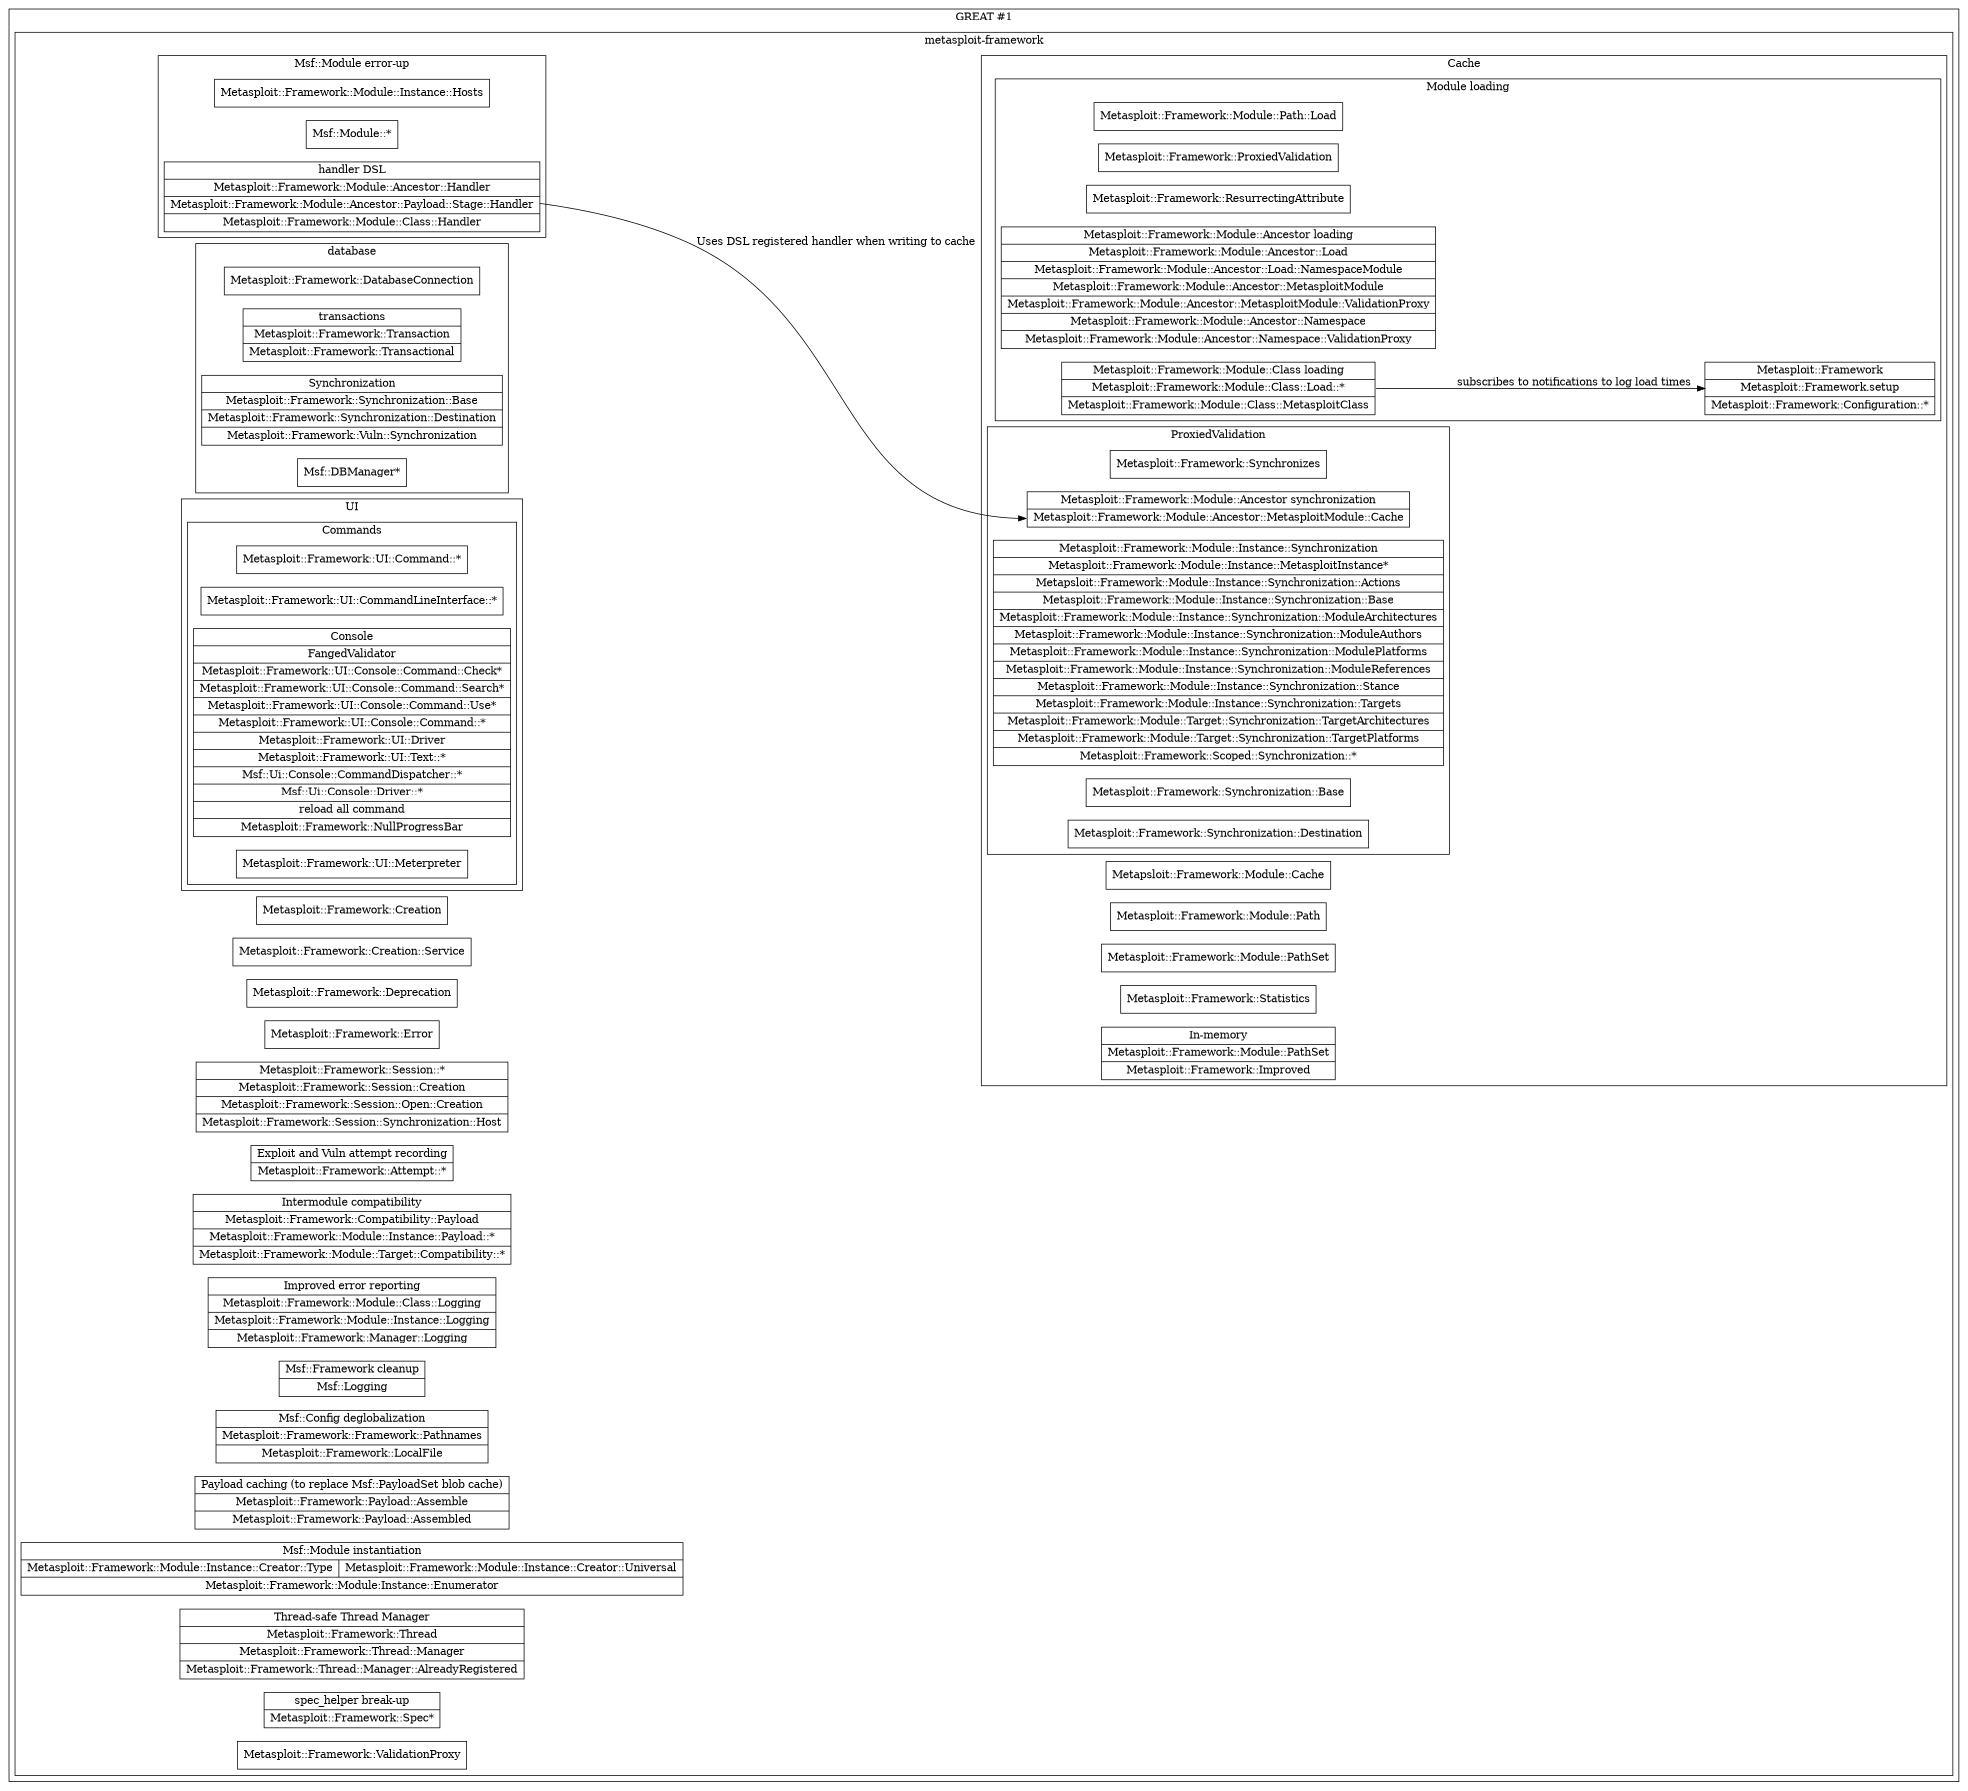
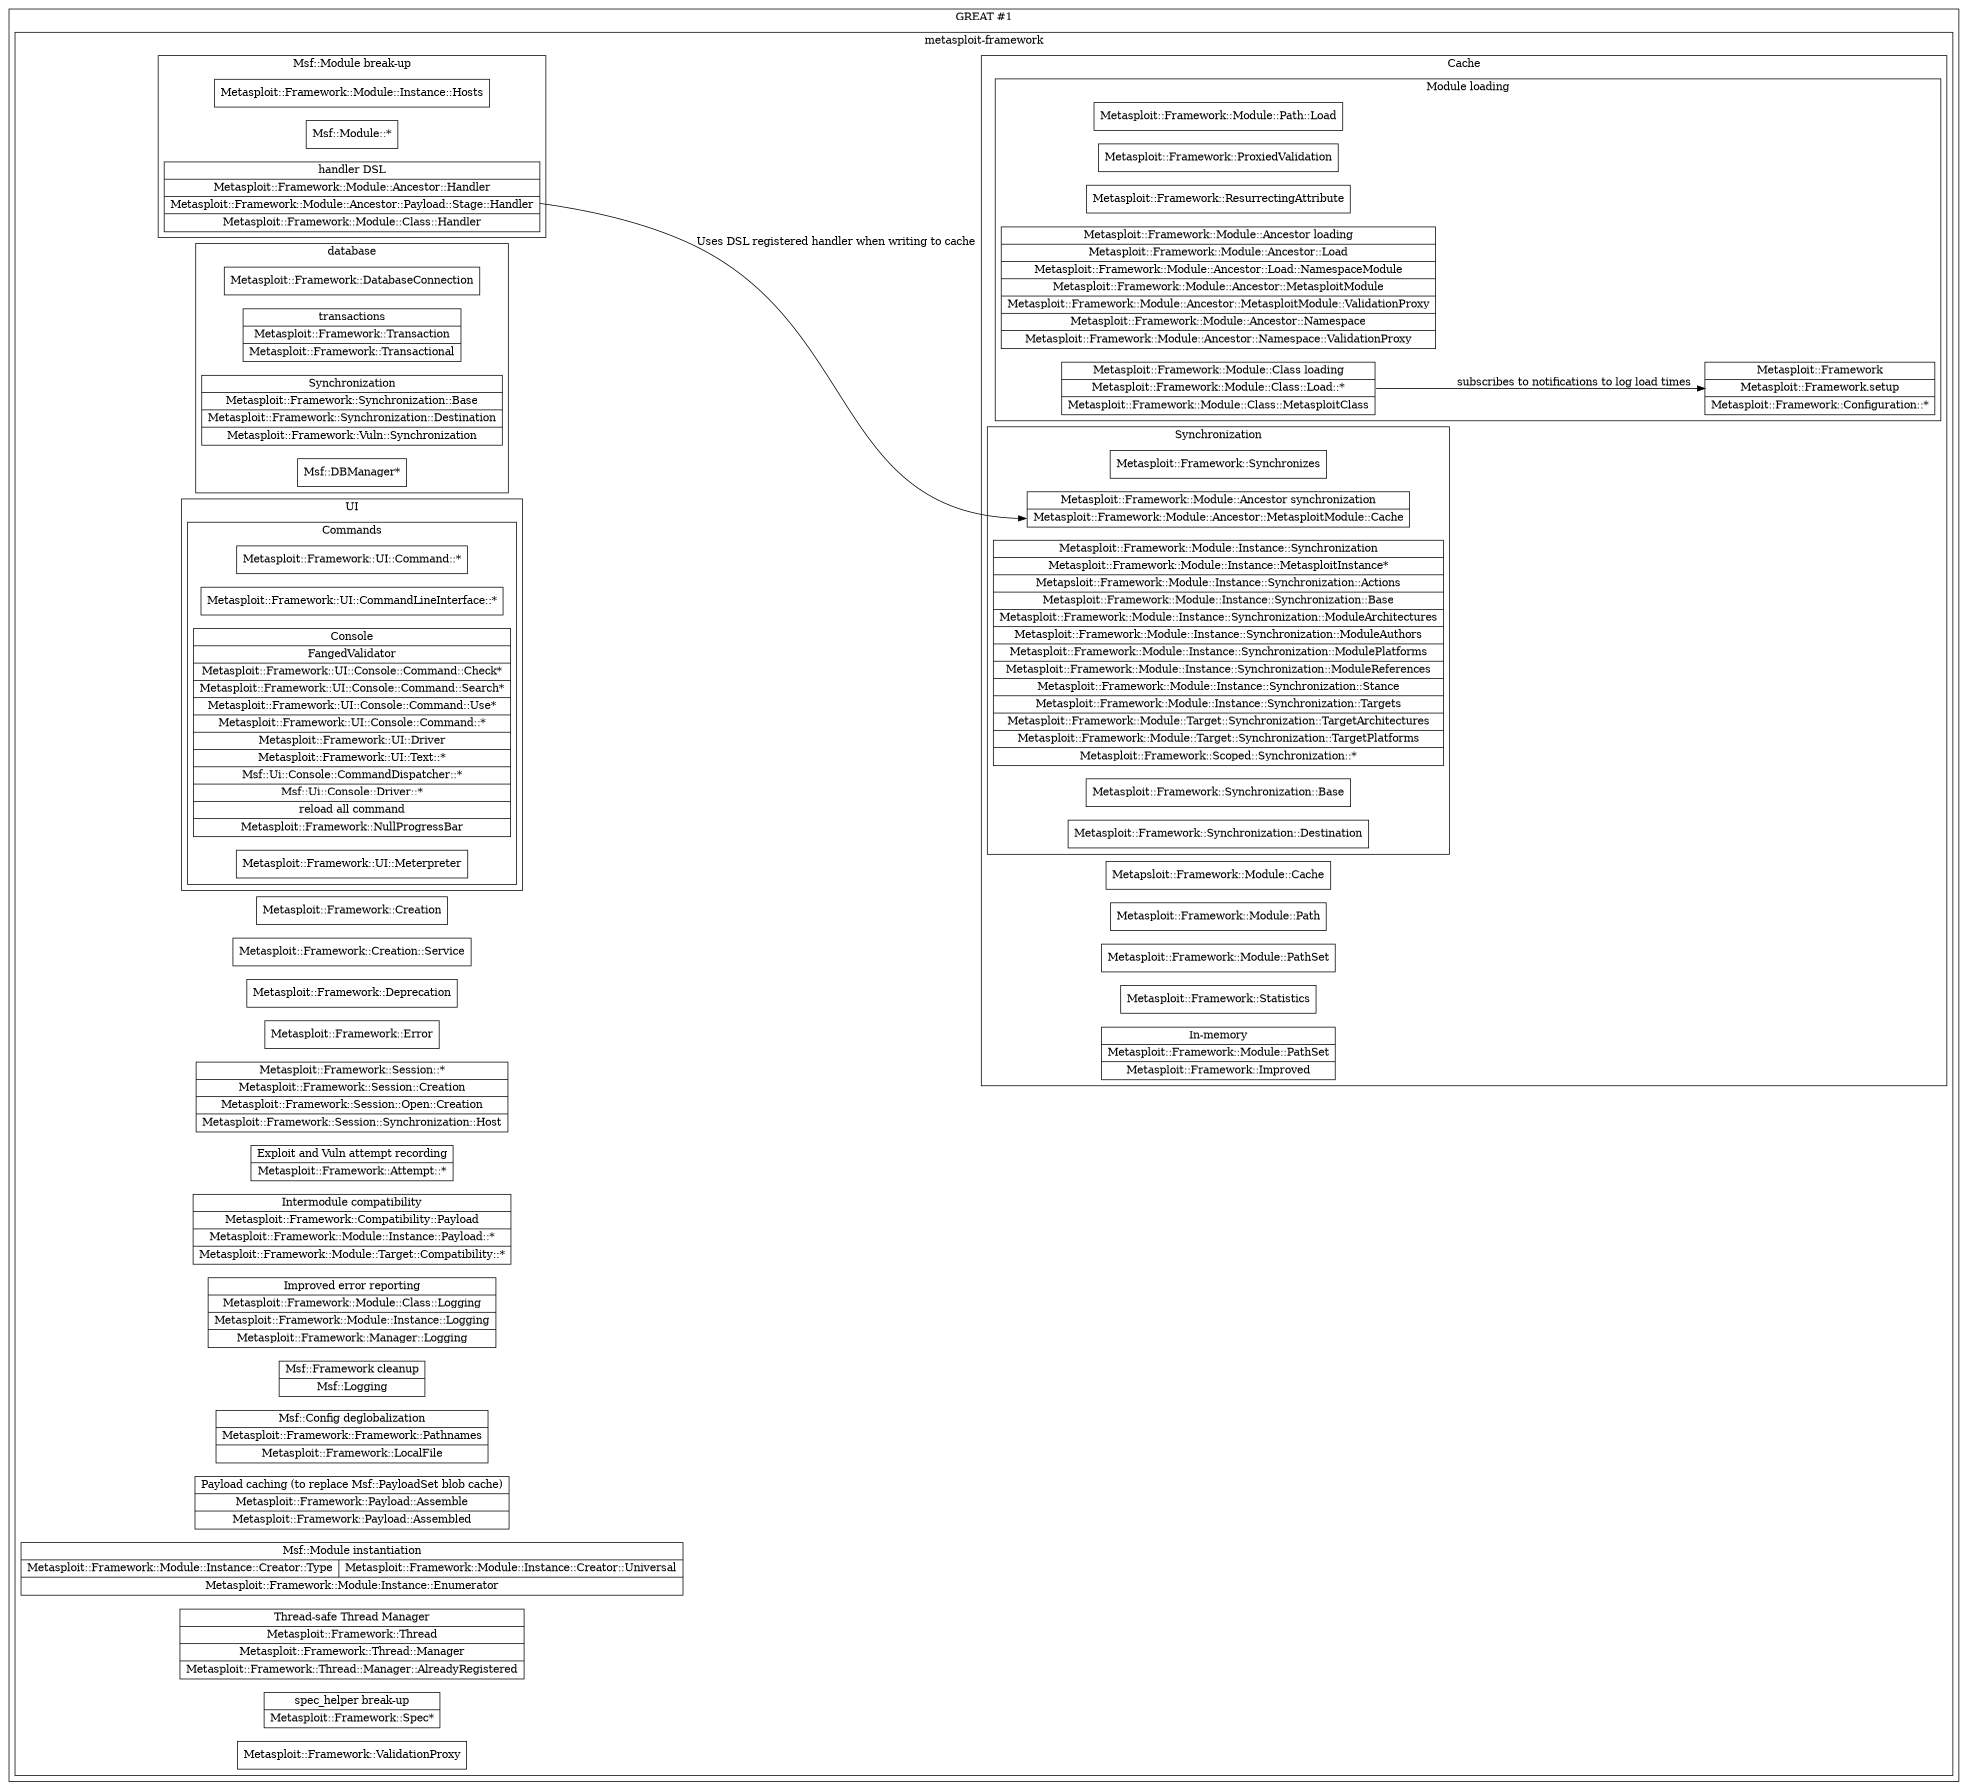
  digraph {
    concentrate=true
    rankdir=LR
    node [shape=record]
    "Metasploit::Framework::Module::Instance::Hosts"
    "Msf::Module::*"
    n3 [label="handler DSL | Metasploit::Framework::Module::Ancestor::Handler | Metasploit::Framework::Module::Ancestor::Payload::Stage::Handler | Metasploit::Framework::Module::Class::Handler"]
    "Metasploit::Framework::DatabaseConnection"
    n5 [label="transactions | Metasploit::Framework::Transaction | Metasploit::Framework::Transactional"]
    n6 [label="Synchronization | <base> Metasploit::Framework::Synchronization::Base | <destination> Metasploit::Framework::Synchronization::Destination | <vuln> Metasploit::Framework::Vuln::Synchronization"]
    n7 [label="Msf::DBManager*"]
    "Metasploit::Framework::UI::Command::*"
    "Metasploit::Framework::UI::CommandLineInterface::*"
    n10 [label="<title> Console | FangedValidator | Metasploit::Framework::UI::Console::Command::Check* | Metasploit::Framework::UI::Console::Command::Search* | Metasploit::Framework::UI::Console::Command::Use* | Metasploit::Framework::UI::Console::Command::* | Metasploit::Framework::UI::Driver | Metasploit::Framework::UI::Text::* | Msf::Ui::Console::CommandDispatcher::* | Msf::Ui::Console::Driver::* | reload all command | Metasploit::Framework::NullProgressBar"]
    "Metasploit::Framework::UI::Meterpreter"
    n12 [label="<title> Metasploit::Framework | <setup> Metasploit::Framework.setup | <configuration> Metasploit::Framework::Configuration::*"]
    "Metasploit::Framework::Module::Path::Load"
    "Metasploit::Framework::ProxiedValidation"
    "Metasploit::Framework::ResurrectingAttribute"
    n16 [label="<title> Metasploit::Framework::Module::Ancestor loading | <module_ancestor_load> Metasploit::Framework::Module::Ancestor::Load | Metasploit::Framework::Module::Ancestor::Load::NamespaceModule | Metasploit::Framework::Module::Ancestor::MetasploitModule | <module_ancestor_metasploit_module_validation_proxy> Metasploit::Framework::Module::Ancestor::MetasploitModule::ValidationProxy | Metasploit::Framework::Module::Ancestor::Namespace | <module_ancestor_namespace_validation_proxy> Metasploit::Framework::Module::Ancestor::Namespace::ValidationProxy"]
    n17 [label="<title> Metasploit::Framework::Module::Class loading | <module_class_load> Metasploit::Framework::Module::Class::Load::* | Metasploit::Framework::Module::Class::MetasploitClass"]
    "Metasploit::Framework::Synchronizes"
    n19 [label="Metasploit::Framework::Module::Ancestor synchronization | <metasploit_module_cache> Metasploit::Framework::Module::Ancestor::MetasploitModule::Cache"]
    n20 [label="Metasploit::Framework::Module::Instance::Synchronization | Metasploit::Framework::Module::Instance::MetasploitInstance* | <actions> Metapsloit::Framework::Module::Instance::Synchronization::Actions | <base> Metasploit::Framework::Module::Instance::Synchronization::Base | <module_architectures> Metasploit::Framework::Module::Instance::Synchronization::ModuleArchitectures | <module_authors> Metasploit::Framework::Module::Instance::Synchronization::ModuleAuthors | <module_platforms> Metasploit::Framework::Module::Instance::Synchronization::ModulePlatforms | <module_references> Metasploit::Framework::Module::Instance::Synchronization::ModuleReferences | <stance> Metasploit::Framework::Module::Instance::Synchronization::Stance | <targets> Metasploit::Framework::Module::Instance::Synchronization::Targets | <target_architectures> Metasploit::Framework::Module::Target::Synchronization::TargetArchitectures | <target_platforms> Metasploit::Framework::Module::Target::Synchronization::TargetPlatforms | Metasploit::Framework::Scoped::Synchronization::*"]
    "Metasploit::Framework::Synchronization::Base"
    "Metasploit::Framework::Synchronization::Destination"
    "Metapsloit::Framework::Module::Cache"
    "Metasploit::Framework::Module::Path"
    "Metasploit::Framework::Module::PathSet"
    "Metasploit::Framework::Statistics"
    n27 [label="In-memory | Metasploit::Framework::Module::PathSet | <platform> Metasploit::Framework::Improved"]
    "Metasploit::Framework::Creation"
    "Metasploit::Framework::Creation::Service"
    "Metasploit::Framework::Deprecation"
    "Metasploit::Framework::Error"
    n32 [label="Metasploit::Framework::Session::* | <creation> Metasploit::Framework::Session::Creation | <open_creation> Metasploit::Framework::Session::Open::Creation | <synchronization_host> Metasploit::Framework::Session::Synchronization::Host"]
    n33 [label="<title> Exploit and Vuln attempt recording | <attempt> Metasploit::Framework::Attempt::* "]
    n34 [label="<title> Intermodule compatibility | <compatibility_payload> Metasploit::Framework::Compatibility::Payload | <module_instance_payload> Metasploit::Framework::Module::Instance::Payload::* | <module_target_compatibility_payload> Metasploit::Framework::Module::Target::Compatibility::* "]
    n35 [label="Improved error reporting | Metasploit::Framework::Module::Class::Logging | Metasploit::Framework::Module::Instance::Logging | Metasploit::Framework::Manager::Logging"]
    n36 [label="Msf::Framework cleanup | Msf::Logging"]
    n37 [label="<title> Msf::Config deglobalization | <framework_pathnames> Metasploit::Framework::Framework::Pathnames | <local_file> Metasploit::Framework::LocalFile"]
    n38 [label="<title> Payload caching (to replace Msf::PayloadSet blob cache) | <payload_assemble> Metasploit::Framework::Payload::Assemble | <payload_assembled> Metasploit::Framework::Payload::Assembled"]
    n39 [label="<title> Msf::Module instantiation | { <module_instance_creator_type> Metasploit::Framework::Module::Instance::Creator::Type |   <module_instance_creator_universal> Metasploit::Framework::Module::Instance::Creator::Universal } | <module_instance_enumerator> Metasploit::Framework::Module:Instance::Enumerator"]
    n40 [label="<title> Thread-safe Thread Manager | <thread> Metasploit::Framework::Thread | <thread_manager> Metasploit::Framework::Thread::Manager | Metasploit::Framework::Thread::Manager::AlreadyRegistered"]
    n41 [label="spec_helper break-up | Metasploit::Framework::Spec*"]
    "Metasploit::Framework::ValidationProxy"
    subgraph cluster_1 {
      label="GREAT #1"
      subgraph cluster_2 {
        label="metasploit-framework"
        "Metasploit::Framework::Creation"
        "Metasploit::Framework::Creation::Service"
        "Metasploit::Framework::Deprecation"
        "Metasploit::Framework::Error"
        n32
        n33
        n34
        n35
        n36
        n37
        n38
        n39
        n40
        n41
        "Metasploit::Framework::ValidationProxy"
        subgraph cluster_3 {
-         label="Msf::Module error-up"
+         label="Msf::Module break-up"
          "Metasploit::Framework::Module::Instance::Hosts"
          "Msf::Module::*"
          n3
        }
        subgraph cluster_4 {
          label=database
          "Metasploit::Framework::DatabaseConnection"
          n5
          n6
          n7
        }
        subgraph cluster_5 {
          label=UI
          subgraph cluster_6 {
            label=Commands
            "Metasploit::Framework::UI::Command::*"
            "Metasploit::Framework::UI::CommandLineInterface::*"
            n10
            "Metasploit::Framework::UI::Meterpreter"
          }
        }
        subgraph cluster_7 {
          label=Cache
          "Metapsloit::Framework::Module::Cache"
          "Metasploit::Framework::Module::Path"
          "Metasploit::Framework::Module::PathSet"
          "Metasploit::Framework::Statistics"
          n27
          subgraph cluster_8 {
            label="Module loading"
            n12
            "Metasploit::Framework::Module::Path::Load"
            "Metasploit::Framework::ProxiedValidation"
            "Metasploit::Framework::ResurrectingAttribute"
            n16
            n17
          }
          subgraph cluster_9 {
-           label=ProxiedValidation
+           label=Synchronization
            "Metasploit::Framework::Synchronizes"
            n19
            n20
            "Metasploit::Framework::Synchronization::Base"
            "Metasploit::Framework::Synchronization::Destination"
          }
        }
      }
    }
    n3 -> n19 [headport=metasploit_module_cache label="Uses DSL registered handler when writing to cache"]
    n17 -> n12 [headport=setup label="subscribes to notifications to log load times" tailport=module_class_load]
  }
